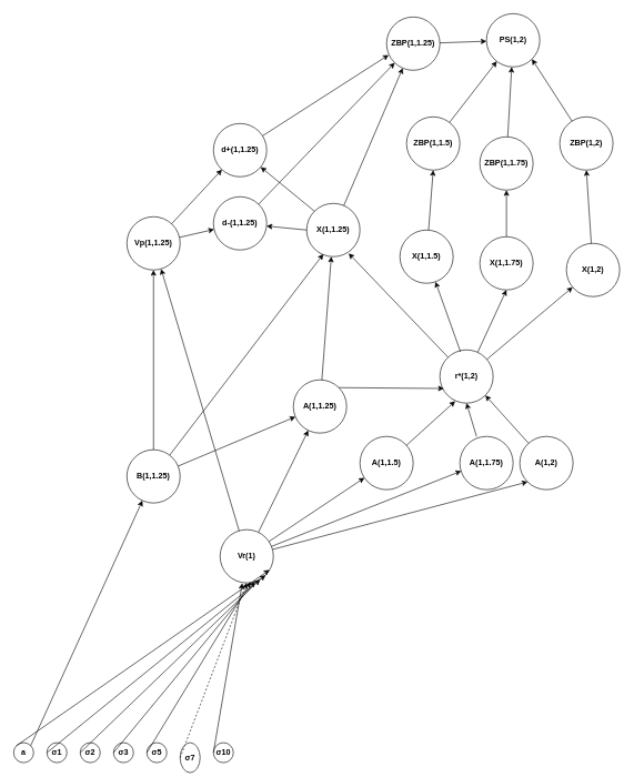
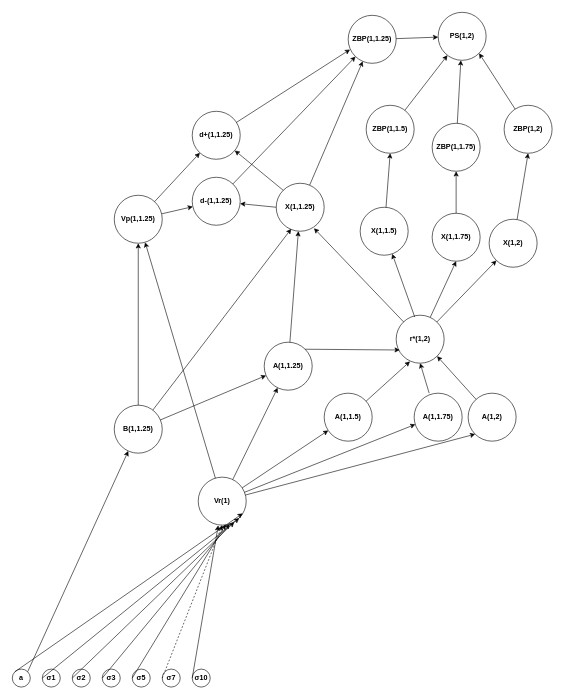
  <mxCell id="0" />
  <mxCell id="1" parent="0" />
  <mxCell id="2" value="PS(1,2)" style="ellipse;whiteSpace=wrap;html=1;aspect=fixed;fontStyle=1" vertex="1" parent="1"><mxGeometry x="730" y="20" width="80" height="80" as="geometry" /></mxCell>
  <mxCell id="3" value="ZBP(1,1.25)" style="ellipse;whiteSpace=wrap;html=1;aspect=fixed;fontStyle=1" vertex="1" parent="1"><mxGeometry x="580" y="25" width="80" height="80" as="geometry" /></mxCell>
  <mxCell id="4" value="ZBP(1,1.5)" style="ellipse;whiteSpace=wrap;html=1;aspect=fixed;fontStyle=1" vertex="1" parent="1"><mxGeometry x="610" y="175" width="80" height="80" as="geometry" /></mxCell>
  <mxCell id="5" value="ZBP(1,1.75)" style="ellipse;whiteSpace=wrap;html=1;aspect=fixed;fontStyle=1" vertex="1" parent="1"><mxGeometry x="720" y="205" width="80" height="80" as="geometry" /></mxCell>
  <mxCell id="6" value="ZBP(1,2)" style="ellipse;whiteSpace=wrap;html=1;aspect=fixed;fontStyle=1" vertex="1" parent="1"><mxGeometry x="840" y="175" width="80" height="80" as="geometry" /></mxCell>
  <mxCell id="7" value="X(1,1.25)" style="ellipse;whiteSpace=wrap;html=1;aspect=fixed;fontStyle=1" vertex="1" parent="1"><mxGeometry x="460" y="305" width="80" height="80" as="geometry" /></mxCell>
  <mxCell id="8" value="X(1,1.5)" style="ellipse;whiteSpace=wrap;html=1;aspect=fixed;fontStyle=1" vertex="1" parent="1"><mxGeometry x="600" y="345" width="80" height="80" as="geometry" /></mxCell>
  <mxCell id="9" value="X(1,1.75)" style="ellipse;whiteSpace=wrap;html=1;aspect=fixed;fontStyle=1" vertex="1" parent="1"><mxGeometry x="720" y="355" width="80" height="80" as="geometry" /></mxCell>
- <mxCell id="10" value="X(1,2)" style="ellipse;whiteSpace=wrap;html=1;aspect=fixed;fontStyle=1" vertex="1" parent="1"><mxGeometry x="850" y="365" width="80" height="80" as="geometry" /></mxCell>
+ <mxCell id="10" value="X(1,2)" style="ellipse;whiteSpace=wrap;html=1;aspect=fixed;fontStyle=1" vertex="1" parent="1"><mxGeometry x="815" y="365" width="80" height="80" as="geometry" /></mxCell>
  <mxCell id="11" value="r*(1,2)" style="ellipse;whiteSpace=wrap;html=1;aspect=fixed;fontStyle=1" vertex="1" parent="1"><mxGeometry x="660" y="525" width="80" height="80" as="geometry" /></mxCell>
  <mxCell id="12" value="" style="endArrow=classic;html=1;rounded=0;entryX=0.788;entryY=0.938;entryDx=0;entryDy=0;entryPerimeter=0;" edge="1" parent="1" source="11" target="7"><mxGeometry width="50" height="50" relative="1" as="geometry"><mxPoint x="590" y="355" as="sourcePoint" /><mxPoint x="540" y="405" as="targetPoint" /></mxGeometry></mxCell>
  <mxCell id="13" value="" style="endArrow=classic;html=1;rounded=0;entryX=0.5;entryY=1;entryDx=0;entryDy=0;" edge="1" parent="1" source="11" target="9"><mxGeometry width="50" height="50" relative="1" as="geometry"><mxPoint x="687.704" y="571.399" as="sourcePoint" /><mxPoint x="563.04" y="480.04" as="targetPoint" /></mxGeometry></mxCell>
  <mxCell id="14" value="" style="endArrow=classic;html=1;rounded=0;exitX=0.388;exitY=0.038;exitDx=0;exitDy=0;exitPerimeter=0;" edge="1" parent="1" source="11" target="8"><mxGeometry width="50" height="50" relative="1" as="geometry"><mxPoint x="697.704" y="581.399" as="sourcePoint" /><mxPoint x="573.04" y="490.04" as="targetPoint" /></mxGeometry></mxCell>
  <mxCell id="15" value="" style="endArrow=classic;html=1;rounded=0;" edge="1" parent="1" source="11" target="10"><mxGeometry width="50" height="50" relative="1" as="geometry"><mxPoint x="707.704" y="591.399" as="sourcePoint" /><mxPoint x="583.04" y="500.04" as="targetPoint" /></mxGeometry></mxCell>
  <mxCell id="16" value="d+(1,1.25)" style="ellipse;whiteSpace=wrap;html=1;aspect=fixed;fontStyle=1" vertex="1" parent="1"><mxGeometry x="320" y="185" width="80" height="80" as="geometry" /></mxCell>
  <mxCell id="17" value="d-(1,1.25)" style="ellipse;whiteSpace=wrap;html=1;aspect=fixed;fontStyle=1;direction=south;" vertex="1" parent="1"><mxGeometry x="320" y="295" width="80" height="80" as="geometry" /></mxCell>
  <mxCell id="18" value="" style="endArrow=classic;html=1;rounded=0;" edge="1" parent="1" source="17" target="3"><mxGeometry width="50" height="50" relative="1" as="geometry"><mxPoint x="676.368" y="553.346" as="sourcePoint" /><mxPoint x="480" y="265" as="targetPoint" /></mxGeometry></mxCell>
  <mxCell id="19" value="" style="endArrow=classic;html=1;rounded=0;entryX=0.038;entryY=0.713;entryDx=0;entryDy=0;entryPerimeter=0;" edge="1" parent="1" source="16" target="3"><mxGeometry width="50" height="50" relative="1" as="geometry"><mxPoint x="441.691" y="581.392" as="sourcePoint" /><mxPoint x="511.716" y="473.284" as="targetPoint" /></mxGeometry></mxCell>
  <mxCell id="20" value="" style="endArrow=classic;html=1;rounded=0;exitX=0;exitY=0.5;exitDx=0;exitDy=0;" edge="1" parent="1" source="7" target="17"><mxGeometry width="50" height="50" relative="1" as="geometry"><mxPoint x="406.575" y="375.104" as="sourcePoint" /><mxPoint x="513.463" y="254.929" as="targetPoint" /></mxGeometry></mxCell>
  <mxCell id="21" value="" style="endArrow=classic;html=1;rounded=0;exitX=0;exitY=0;exitDx=0;exitDy=0;" edge="1" parent="1" source="7" target="16"><mxGeometry width="50" height="50" relative="1" as="geometry"><mxPoint x="500" y="445" as="sourcePoint" /><mxPoint x="417.947" y="417.649" as="targetPoint" /></mxGeometry></mxCell>
  <mxCell id="22" value="Vp(1,1.25)" style="ellipse;whiteSpace=wrap;html=1;aspect=fixed;fontStyle=1" vertex="1" parent="1"><mxGeometry x="190" y="325" width="80" height="80" as="geometry" /></mxCell>
  <mxCell id="23" value="" style="endArrow=classic;html=1;rounded=0;" edge="1" parent="1" source="22" target="17"><mxGeometry width="50" height="50" relative="1" as="geometry"><mxPoint x="406.575" y="505.174" as="sourcePoint" /><mxPoint x="513.463" y="384.999" as="targetPoint" /></mxGeometry></mxCell>
  <mxCell id="24" value="" style="endArrow=classic;html=1;rounded=0;" edge="1" parent="1" source="22" target="16"><mxGeometry width="50" height="50" relative="1" as="geometry"><mxPoint x="395.039" y="525.309" as="sourcePoint" /><mxPoint x="384.961" y="444.691" as="targetPoint" /></mxGeometry></mxCell>
  <mxCell id="25" value="" style="endArrow=classic;html=1;rounded=0;" edge="1" parent="1" source="3" target="2"><mxGeometry width="50" height="50" relative="1" as="geometry"><mxPoint x="406.537" y="375.071" as="sourcePoint" /><mxPoint x="513.425" y="254.896" as="targetPoint" /></mxGeometry></mxCell>
  <mxCell id="26" value="" style="endArrow=classic;html=1;rounded=0;" edge="1" parent="1" source="4" target="2"><mxGeometry width="50" height="50" relative="1" as="geometry"><mxPoint x="575.023" y="205.677" as="sourcePoint" /><mxPoint x="685.034" y="144.426" as="targetPoint" /></mxGeometry></mxCell>
  <mxCell id="27" value="" style="endArrow=classic;html=1;rounded=0;" edge="1" parent="1" source="5" target="2"><mxGeometry width="50" height="50" relative="1" as="geometry"><mxPoint x="680.663" y="266.448" as="sourcePoint" /><mxPoint x="709.294" y="163.541" as="targetPoint" /></mxGeometry></mxCell>
  <mxCell id="28" value="" style="endArrow=classic;html=1;rounded=0;entryX=1;entryY=1;entryDx=0;entryDy=0;" edge="1" parent="1" source="6" target="2"><mxGeometry width="50" height="50" relative="1" as="geometry"><mxPoint x="759.337" y="266.448" as="sourcePoint" /><mxPoint x="730.706" y="163.541" as="targetPoint" /></mxGeometry></mxCell>
  <mxCell id="29" value="" style="endArrow=classic;html=1;rounded=0;" edge="1" parent="1" source="7" target="3"><mxGeometry width="50" height="50" relative="1" as="geometry"><mxPoint x="404.103" y="373.077" as="sourcePoint" /><mxPoint x="620" y="115" as="targetPoint" /></mxGeometry></mxCell>
  <mxCell id="30" value="Vr(1)" style="ellipse;whiteSpace=wrap;html=1;aspect=fixed;fontStyle=1" vertex="1" parent="1"><mxGeometry x="330" y="795" width="80" height="80" as="geometry" /></mxCell>
  <mxCell id="31" value="B(1,1.25)" style="ellipse;whiteSpace=wrap;html=1;aspect=fixed;fontStyle=1" vertex="1" parent="1"><mxGeometry x="190" y="675" width="80" height="80" as="geometry" /></mxCell>
  <mxCell id="32" value="" style="endArrow=classic;html=1;rounded=0;" edge="1" parent="1" source="30" target="22"><mxGeometry width="50" height="50" relative="1" as="geometry"><mxPoint x="258.284" y="346.716" as="sourcePoint" /><mxPoint x="341.716" y="263.284" as="targetPoint" /></mxGeometry></mxCell>
  <mxCell id="33" value="" style="endArrow=classic;html=1;rounded=0;" edge="1" parent="1" source="31" target="22"><mxGeometry width="50" height="50" relative="1" as="geometry"><mxPoint x="244.95" y="485.32" as="sourcePoint" /><mxPoint x="235.287" y="414.649" as="targetPoint" /></mxGeometry></mxCell>
  <mxCell id="34" value="a" style="ellipse;whiteSpace=wrap;html=1;aspect=fixed;fontStyle=1" vertex="1" parent="1"><mxGeometry x="20" y="1115" width="30" height="30" as="geometry" /></mxCell>
  <mxCell id="35" value="σ1" style="ellipse;whiteSpace=wrap;html=1;aspect=fixed;fontStyle=1" vertex="1" parent="1"><mxGeometry x="70" y="1115" width="30" height="30" as="geometry" /></mxCell>
  <mxCell id="36" value="σ2" style="ellipse;whiteSpace=wrap;html=1;aspect=fixed;fontStyle=1" vertex="1" parent="1"><mxGeometry x="120" y="1115" width="30" height="30" as="geometry" /></mxCell>
  <mxCell id="37" value="σ3" style="ellipse;whiteSpace=wrap;html=1;aspect=fixed;fontStyle=1" vertex="1" parent="1"><mxGeometry x="170" y="1115" width="30" height="30" as="geometry" /></mxCell>
  <mxCell id="38" value="σ5" style="ellipse;whiteSpace=wrap;html=1;aspect=fixed;fontStyle=1" vertex="1" parent="1"><mxGeometry x="220" y="1115" width="30" height="30" as="geometry" /></mxCell>
- <mxCell id="39" value="σ7" style="ellipse;whiteSpace=wrap;html=1;aspect=fixed;fontStyle=1" vertex="1" parent="1"><mxGeometry x="270" y="1115" width="30" height="45" as="geometry" /></mxCell>
+ <mxCell id="39" value="σ7" style="ellipse;whiteSpace=wrap;html=1;aspect=fixed;fontStyle=1" vertex="1" parent="1"><mxGeometry x="270" y="1115" width="30" height="30" as="geometry" /></mxCell>
  <mxCell id="40" value="σ10" style="ellipse;whiteSpace=wrap;html=1;aspect=fixed;fontStyle=1" vertex="1" parent="1"><mxGeometry x="320" y="1115" width="30" height="30" as="geometry" /></mxCell>
  <mxCell id="41" value="" style="endArrow=classic;html=1;rounded=0;entryX=0.927;entryY=0.756;entryDx=0;entryDy=0;exitX=0;exitY=0;exitDx=0;exitDy=0;entryPerimeter=0;" edge="1" parent="1" source="34" target="30"><mxGeometry width="50" height="50" relative="1" as="geometry"><mxPoint x="410" y="635" as="sourcePoint" /><mxPoint x="460" y="585" as="targetPoint" /></mxGeometry></mxCell>
  <mxCell id="42" value="" style="endArrow=classic;html=1;rounded=0;entryX=1;entryY=1;entryDx=0;entryDy=0;exitX=0;exitY=0.5;exitDx=0;exitDy=0;" edge="1" parent="1" source="35" target="30"><mxGeometry width="50" height="50" relative="1" as="geometry"><mxPoint x="314.393" y="589.393" as="sourcePoint" /><mxPoint x="278.284" y="553.284" as="targetPoint" /></mxGeometry></mxCell>
  <mxCell id="43" value="" style="endArrow=classic;html=1;rounded=0;exitX=0;exitY=0.5;exitDx=0;exitDy=0;entryX=0.75;entryY=0.938;entryDx=0;entryDy=0;entryPerimeter=0;" edge="1" parent="1" source="36" target="30"><mxGeometry width="50" height="50" relative="1" as="geometry"><mxPoint x="310" y="640" as="sourcePoint" /><mxPoint x="268.32" y="559.64" as="targetPoint" /></mxGeometry></mxCell>
  <mxCell id="44" value="" style="endArrow=classic;html=1;rounded=0;entryX=0.656;entryY=0.975;entryDx=0;entryDy=0;exitX=0;exitY=0.5;exitDx=0;exitDy=0;entryPerimeter=0;" edge="1" parent="1" source="37" target="30"><mxGeometry width="50" height="50" relative="1" as="geometry"><mxPoint x="310" y="680" as="sourcePoint" /><mxPoint x="258.32" y="563.8" as="targetPoint" /></mxGeometry></mxCell>
  <mxCell id="45" value="" style="endArrow=classic;html=1;rounded=0;entryX=0.573;entryY=0.985;entryDx=0;entryDy=0;exitX=0;exitY=0.5;exitDx=0;exitDy=0;entryPerimeter=0;" edge="1" parent="1" source="38" target="30"><mxGeometry width="50" height="50" relative="1" as="geometry"><mxPoint x="320" y="690" as="sourcePoint" /><mxPoint x="268.32" y="573.8" as="targetPoint" /></mxGeometry></mxCell>
  <mxCell id="46" value="" style="endArrow=classic;html=1;rounded=0;entryX=0.5;entryY=1;entryDx=0;entryDy=0;exitX=0;exitY=0.5;exitDx=0;exitDy=0;dashed=1;" edge="1" parent="1" source="39" target="30"><mxGeometry width="50" height="50" relative="1" as="geometry"><mxPoint x="330" y="700" as="sourcePoint" /><mxPoint x="278.32" y="583.8" as="targetPoint" /></mxGeometry></mxCell>
  <mxCell id="47" value="" style="endArrow=classic;html=1;rounded=0;entryX=0.417;entryY=1.006;entryDx=0;entryDy=0;exitX=0;exitY=0.5;exitDx=0;exitDy=0;entryPerimeter=0;" edge="1" parent="1" source="40" target="30"><mxGeometry width="50" height="50" relative="1" as="geometry"><mxPoint x="340" y="710" as="sourcePoint" /><mxPoint x="288.32" y="593.8" as="targetPoint" /></mxGeometry></mxCell>
  <mxCell id="48" value="" style="endArrow=classic;html=1;rounded=0;exitX=1;exitY=0;exitDx=0;exitDy=0;" edge="1" parent="1" source="34" target="31"><mxGeometry width="50" height="50" relative="1" as="geometry"><mxPoint x="314.393" y="589.393" as="sourcePoint" /><mxPoint x="234.16" y="515.48" as="targetPoint" /></mxGeometry></mxCell>
  <mxCell id="49" value="A(1,1.25)" style="ellipse;whiteSpace=wrap;html=1;aspect=fixed;fontStyle=1" vertex="1" parent="1"><mxGeometry x="440" y="570" width="80" height="80" as="geometry" /></mxCell>
  <mxCell id="50" value="" style="endArrow=classic;html=1;rounded=0;" edge="1" parent="1" source="49" target="7"><mxGeometry width="50" height="50" relative="1" as="geometry"><mxPoint x="410" y="535" as="sourcePoint" /><mxPoint x="460" y="485" as="targetPoint" /></mxGeometry></mxCell>
  <mxCell id="51" value="" style="endArrow=classic;html=1;rounded=0;entryX=0.313;entryY=0.95;entryDx=0;entryDy=0;entryPerimeter=0;" edge="1" parent="1" source="31" target="7"><mxGeometry width="50" height="50" relative="1" as="geometry"><mxPoint x="566.416" y="645.726" as="sourcePoint" /><mxPoint x="517.616" y="394.268" as="targetPoint" /></mxGeometry></mxCell>
  <mxCell id="52" value="" style="endArrow=classic;html=1;rounded=0;entryX=0.075;entryY=0.725;entryDx=0;entryDy=0;entryPerimeter=0;exitX=1;exitY=0;exitDx=0;exitDy=0;" edge="1" parent="1" source="49" target="11"><mxGeometry width="50" height="50" relative="1" as="geometry"><mxPoint x="566.416" y="645.726" as="sourcePoint" /><mxPoint x="517.616" y="394.268" as="targetPoint" /></mxGeometry></mxCell>
  <mxCell id="53" value="A(1,1.5)" style="ellipse;whiteSpace=wrap;html=1;aspect=fixed;fontStyle=1" vertex="1" parent="1"><mxGeometry x="540" y="655" width="80" height="80" as="geometry" /></mxCell>
  <mxCell id="54" value="A(1,1.75)" style="ellipse;whiteSpace=wrap;html=1;aspect=fixed;fontStyle=1" vertex="1" parent="1"><mxGeometry x="690" y="655" width="80" height="80" as="geometry" /></mxCell>
  <mxCell id="55" value="A(1,2)" style="ellipse;whiteSpace=wrap;html=1;aspect=fixed;fontStyle=1" vertex="1" parent="1"><mxGeometry x="780" y="655" width="80" height="80" as="geometry" /></mxCell>
  <mxCell id="56" value="" style="endArrow=classic;html=1;rounded=0;entryX=0.288;entryY=0.963;entryDx=0;entryDy=0;entryPerimeter=0;" edge="1" parent="1" source="53" target="11"><mxGeometry width="50" height="50" relative="1" as="geometry"><mxPoint x="602.284" y="656.716" as="sourcePoint" /><mxPoint x="676" y="593" as="targetPoint" /></mxGeometry></mxCell>
  <mxCell id="57" value="" style="endArrow=classic;html=1;rounded=0;exitX=0.313;exitY=0;exitDx=0;exitDy=0;exitPerimeter=0;entryX=0.5;entryY=1;entryDx=0;entryDy=0;" edge="1" parent="1" source="54" target="11"><mxGeometry width="50" height="50" relative="1" as="geometry"><mxPoint x="664.594" y="716.428" as="sourcePoint" /><mxPoint x="690" y="635" as="targetPoint" /></mxGeometry></mxCell>
  <mxCell id="58" value="" style="endArrow=classic;html=1;rounded=0;entryX=1;entryY=1;entryDx=0;entryDy=0;" edge="1" parent="1" source="55" target="11"><mxGeometry width="50" height="50" relative="1" as="geometry"><mxPoint x="725.04" y="665" as="sourcePoint" /><mxPoint x="710" y="615" as="targetPoint" /></mxGeometry></mxCell>
  <mxCell id="59" value="" style="endArrow=classic;html=1;rounded=0;" edge="1" parent="1" source="31" target="49"><mxGeometry width="50" height="50" relative="1" as="geometry"><mxPoint x="407.2" y="485.671" as="sourcePoint" /><mxPoint x="495.04" y="391" as="targetPoint" /></mxGeometry></mxCell>
  <mxCell id="60" value="" style="endArrow=classic;html=1;rounded=0;" edge="1" parent="1" source="30" target="49"><mxGeometry width="50" height="50" relative="1" as="geometry"><mxPoint x="410.069" y="541.379" as="sourcePoint" /><mxPoint x="543.916" y="658.638" as="targetPoint" /></mxGeometry></mxCell>
  <mxCell id="61" value="" style="endArrow=classic;html=1;rounded=0;exitX=0.5;exitY=0;exitDx=0;exitDy=0;entryX=0.5;entryY=1;entryDx=0;entryDy=0;" edge="1" parent="1" source="9" target="5"><mxGeometry width="50" height="50" relative="1" as="geometry"><mxPoint x="771.64" y="265.034" as="sourcePoint" /><mxPoint x="810" y="145" as="targetPoint" /></mxGeometry></mxCell>
  <mxCell id="62" value="" style="endArrow=classic;html=1;rounded=0;entryX=0.5;entryY=1;entryDx=0;entryDy=0;" edge="1" parent="1" source="10" target="6"><mxGeometry width="50" height="50" relative="1" as="geometry"><mxPoint x="770" y="385" as="sourcePoint" /><mxPoint x="770" y="345" as="targetPoint" /></mxGeometry></mxCell>
  <mxCell id="63" value="" style="endArrow=classic;html=1;rounded=0;entryX=0.5;entryY=1;entryDx=0;entryDy=0;" edge="1" parent="1" source="8" target="4"><mxGeometry width="50" height="50" relative="1" as="geometry"><mxPoint x="861.22" y="385.976" as="sourcePoint" /><mxPoint x="852" y="344.04" as="targetPoint" /></mxGeometry></mxCell>
  <mxCell id="64" value="" style="endArrow=classic;html=1;rounded=0;" edge="1" parent="1" source="30" target="53"><mxGeometry width="50" height="50" relative="1" as="geometry"><mxPoint x="397.507" y="809.035" as="sourcePoint" /><mxPoint x="472.432" y="655.935" as="targetPoint" /></mxGeometry></mxCell>
  <mxCell id="65" value="" style="endArrow=classic;html=1;rounded=0;entryX=0.025;entryY=0.65;entryDx=0;entryDy=0;entryPerimeter=0;" edge="1" parent="1" source="30" target="54"><mxGeometry width="50" height="50" relative="1" as="geometry"><mxPoint x="413.311" y="822.856" as="sourcePoint" /><mxPoint x="556.718" y="727.188" as="targetPoint" /></mxGeometry></mxCell>
  <mxCell id="66" value="" style="endArrow=classic;html=1;rounded=0;entryX=0;entryY=1;entryDx=0;entryDy=0;" edge="1" parent="1" source="30" target="55"><mxGeometry width="50" height="50" relative="1" as="geometry"><mxPoint x="417.592" y="831.33" as="sourcePoint" /><mxPoint x="710" y="725" as="targetPoint" /></mxGeometry></mxCell>
